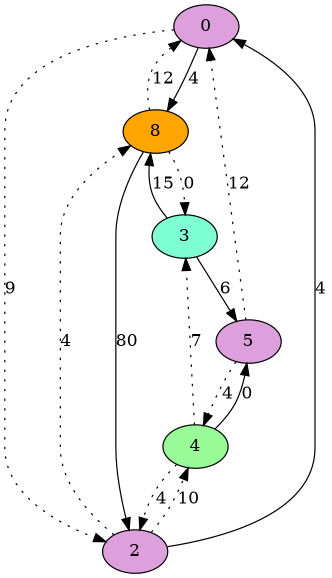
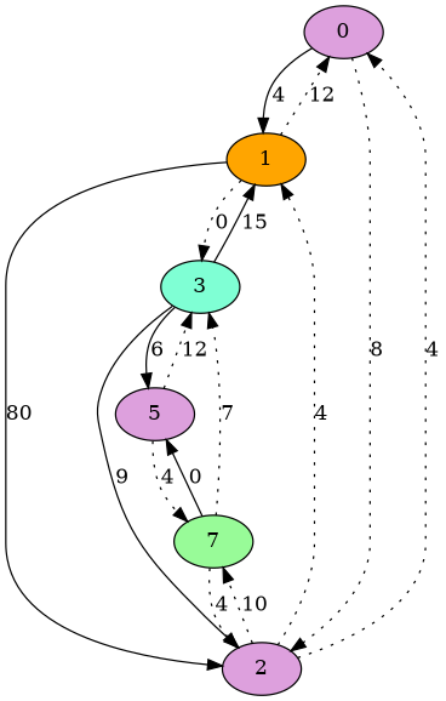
  digraph {
    node [fillcolor=plum style=filled]
    edge [style=dotted]
    n1 [label=0]
-   n2 [fillcolor=orange label=8]
+   n2 [fillcolor=orange label=1]
    n3 [label=2]
    n4 [fillcolor=aquamarine label=3]
-   n5 [fillcolor=palegreen label=4]
+   n5 [fillcolor=palegreen label=7]
    n6 [label=5]
    n1 -> n2 [label=4 style=solid]
-   n1 -> n3 [label=9]
+   n1 -> n3 [label=8]
    n2 -> n1 [label=12]
    n2 -> n3 [label=80 style=solid]
    n2 -> n4 [label=0]
-   n3 -> n1 [label=4 style=solid]
+   n3 -> n1 [label=4]
    n3 -> n2 [label=4]
    n3 -> n5 [label=10]
    n4 -> n2 [label=15 style=solid]
+   n4 -> n3 [label=9 style=solid]
    n4 -> n6 [label=6 style=solid]
    n5 -> n3 [label=4]
    n5 -> n4 [label=7]
    n5 -> n6 [label=0 style=solid]
-   n6 -> n1 [label=12]
+   n6 -> n4 [label=12]
    n6 -> n5 [label=4]
  }
